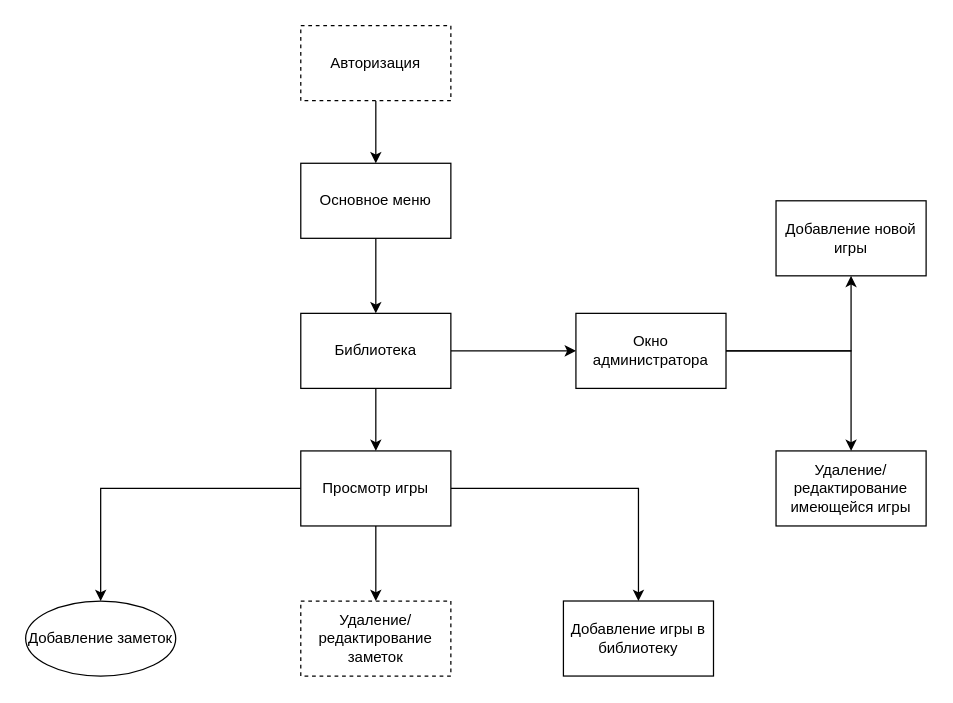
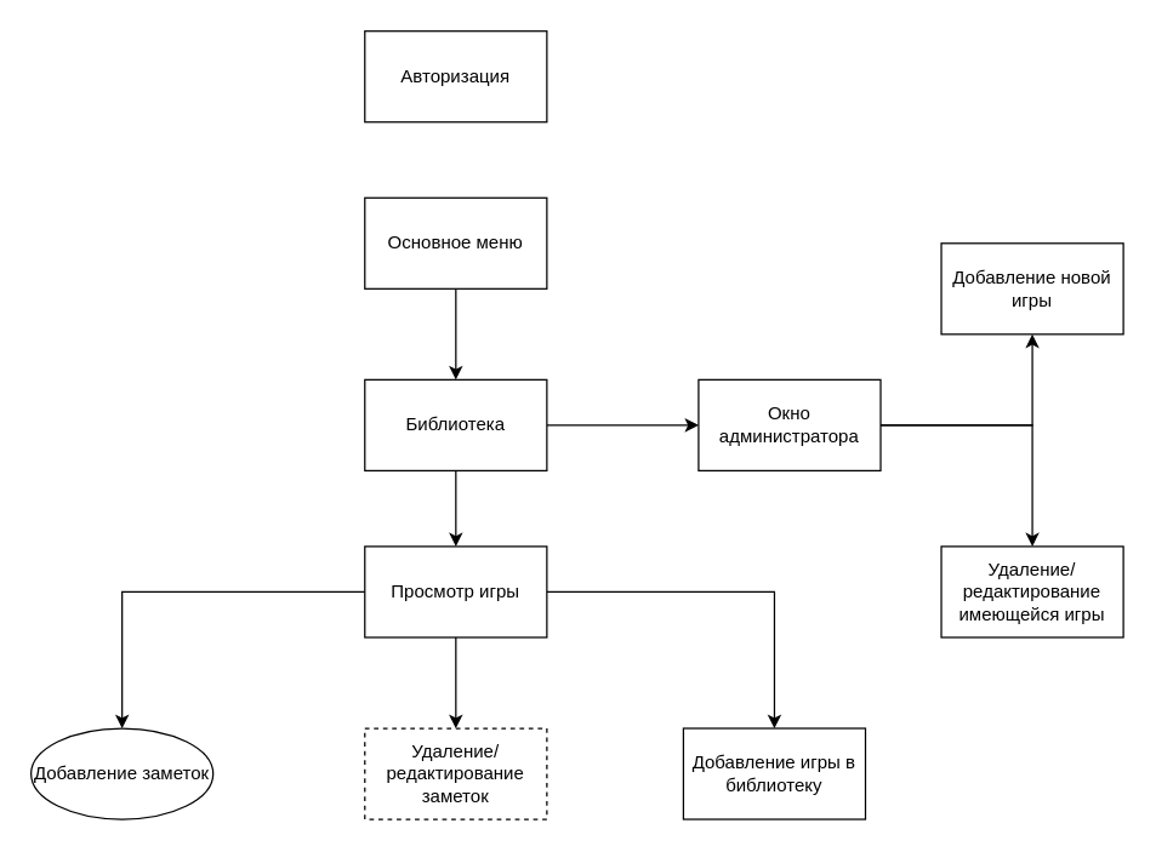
  <mxCell id="0" />
  <mxCell id="1" parent="0" />
- <mxCell id="2" style="edgeStyle=orthogonalEdgeStyle;rounded=0;orthogonalLoop=1;jettySize=auto;html=1;entryX=0.5;entryY=0;entryDx=0;entryDy=0;" edge="1" parent="1" source="3" target="5"><mxGeometry relative="1" as="geometry" /></mxCell>
- <mxCell id="3" value="Авторизация&lt;br&gt;" style="rounded=0;whiteSpace=wrap;html=1;dashed=1;" vertex="1" parent="1"><mxGeometry x="240" y="20" width="120" height="60" as="geometry" /></mxCell>
+ <mxCell id="3" value="Авторизация&lt;br&gt;" style="rounded=0;whiteSpace=wrap;html=1;" vertex="1" parent="1"><mxGeometry x="240" y="20" width="120" height="60" as="geometry" /></mxCell>
  <mxCell id="4" style="edgeStyle=orthogonalEdgeStyle;rounded=0;orthogonalLoop=1;jettySize=auto;html=1;" edge="1" parent="1" source="5" target="8"><mxGeometry relative="1" as="geometry" /></mxCell>
  <mxCell id="5" value="Основное меню" style="rounded=0;whiteSpace=wrap;html=1;" vertex="1" parent="1"><mxGeometry x="240" y="130" width="120" height="60" as="geometry" /></mxCell>
  <mxCell id="6" style="edgeStyle=orthogonalEdgeStyle;rounded=0;orthogonalLoop=1;jettySize=auto;html=1;" edge="1" parent="1" source="8" target="12"><mxGeometry relative="1" as="geometry" /></mxCell>
  <mxCell id="7" style="edgeStyle=orthogonalEdgeStyle;rounded=0;orthogonalLoop=1;jettySize=auto;html=1;entryX=0;entryY=0.5;entryDx=0;entryDy=0;" edge="1" parent="1" source="8" target="18"><mxGeometry relative="1" as="geometry" /></mxCell>
  <mxCell id="8" value="Библиотека&lt;br&gt;" style="rounded=0;whiteSpace=wrap;html=1;" vertex="1" parent="1"><mxGeometry x="240" y="250" width="120" height="60" as="geometry" /></mxCell>
  <mxCell id="9" style="edgeStyle=orthogonalEdgeStyle;rounded=0;orthogonalLoop=1;jettySize=auto;html=1;entryX=0.5;entryY=0;entryDx=0;entryDy=0;" edge="1" parent="1" source="12" target="14"><mxGeometry relative="1" as="geometry" /></mxCell>
  <mxCell id="10" style="edgeStyle=orthogonalEdgeStyle;rounded=0;orthogonalLoop=1;jettySize=auto;html=1;" edge="1" parent="1" source="12" target="15"><mxGeometry relative="1" as="geometry" /></mxCell>
  <mxCell id="11" style="edgeStyle=orthogonalEdgeStyle;rounded=0;orthogonalLoop=1;jettySize=auto;html=1;entryX=0.5;entryY=0;entryDx=0;entryDy=0;" edge="1" parent="1" source="12" target="13"><mxGeometry relative="1" as="geometry" /></mxCell>
  <mxCell id="12" value="Просмотр игры&lt;br&gt;" style="rounded=0;whiteSpace=wrap;html=1;" vertex="1" parent="1"><mxGeometry x="240" y="360" width="120" height="60" as="geometry" /></mxCell>
  <mxCell id="13" value="Добавление заметок" style="ellipse;whiteSpace=wrap;html=1;" vertex="1" parent="1"><mxGeometry x="20" y="480" width="120" height="60" as="geometry" /></mxCell>
  <mxCell id="14" value="Удаление/ редактирование заметок" style="rounded=0;whiteSpace=wrap;html=1;dashed=1;" vertex="1" parent="1"><mxGeometry x="240" y="480" width="120" height="60" as="geometry" /></mxCell>
  <mxCell id="15" value="Добавление игры в библиотеку" style="rounded=0;whiteSpace=wrap;html=1;" vertex="1" parent="1"><mxGeometry x="450" y="480" width="120" height="60" as="geometry" /></mxCell>
  <mxCell id="16" style="edgeStyle=orthogonalEdgeStyle;rounded=0;orthogonalLoop=1;jettySize=auto;html=1;" edge="1" parent="1" source="18" target="20"><mxGeometry relative="1" as="geometry" /></mxCell>
  <mxCell id="17" style="edgeStyle=orthogonalEdgeStyle;rounded=0;orthogonalLoop=1;jettySize=auto;html=1;entryX=0.5;entryY=1;entryDx=0;entryDy=0;" edge="1" parent="1" source="18" target="19"><mxGeometry relative="1" as="geometry" /></mxCell>
  <mxCell id="18" value="Окно администратора" style="rounded=0;whiteSpace=wrap;html=1;" vertex="1" parent="1"><mxGeometry x="460" y="250" width="120" height="60" as="geometry" /></mxCell>
  <mxCell id="19" value="Добавление новой игры" style="rounded=0;whiteSpace=wrap;html=1;" vertex="1" parent="1"><mxGeometry x="620" y="160" width="120" height="60" as="geometry" /></mxCell>
  <mxCell id="20" value="Удаление/ редактирование имеющейся игры" style="rounded=0;whiteSpace=wrap;html=1;" vertex="1" parent="1"><mxGeometry x="620" y="360" width="120" height="60" as="geometry" /></mxCell>
